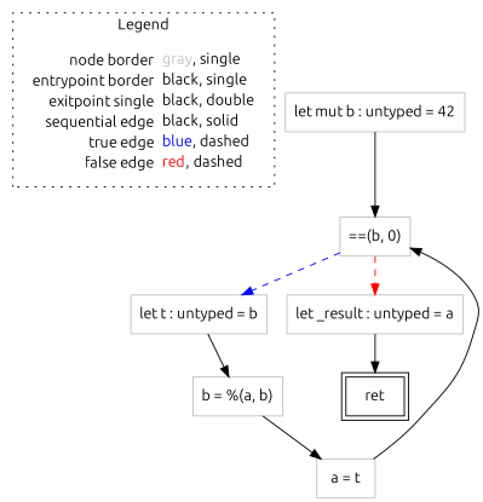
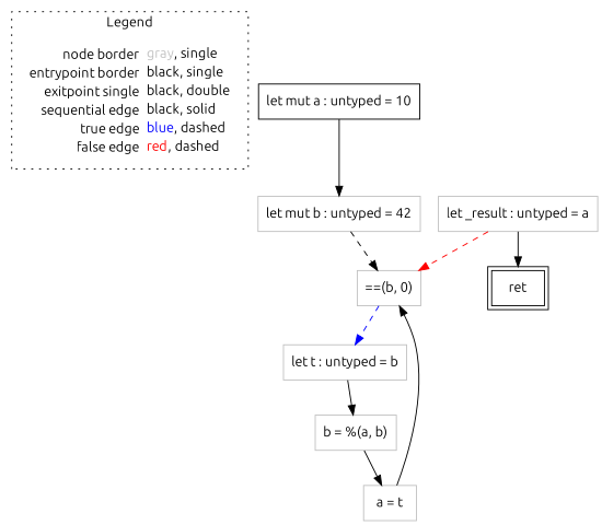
  digraph {
    fontname=Ubuntu
    node [fontname=Ubuntu shape=rect color=gray]
    edge [color=black fontname=Ubuntu]
    n1 [label=<<table border="0" cellpadding="2" cellspacing="0" cellborder="0"><tr><td align="right">node border&nbsp;</td><td align="left"><font color="gray">gray</font>, single</td></tr><tr><td align="right">entrypoint border&nbsp;</td><td align="left"><font color="black">black</font>, single</td></tr><tr><td align="right">exitpoint single&nbsp;</td><td align="left"><font color="black">black</font>, double</td></tr><tr><td align="right">sequential edge&nbsp;</td><td align="left"><font color="black">black</font>, solid</td></tr><tr><td align="right">true edge&nbsp;</td><td align="left"><font color="blue">blue</font>, dashed</td></tr><tr><td align="right">false edge&nbsp;</td><td align="left"><font color="red">red</font>, dashed</td></tr></table>> shape=plaintext color=""]
+   n2 [color=black label=<let mut a : untyped = 10>]
    n3 [label=<let mut b : untyped = 42>]
    n4 [label=<==(b, 0)>]
    n5 [label=<a = t>]
    n6 [label=<let t : untyped = b>]
    n7 [label=<let _result : untyped = a>]
    n8 [label=<b = %(a, b)>]
    n9 [color=black label=<ret> peripheries=2]
    subgraph cluster_1 {
      label=Legend
      style=dotted
      n1
    }
-   n3 -> n4
+   n2 -> n3
+   n3 -> n4 [style=dashed]
    n4 -> n6 [color=blue style=dashed]
-   n4 -> n7 [color=red style=dashed]
+   n7 -> n4 [color=red style=dashed]
    n5 -> n4
    n6 -> n8
    n7 -> n9
    n8 -> n5
  }
